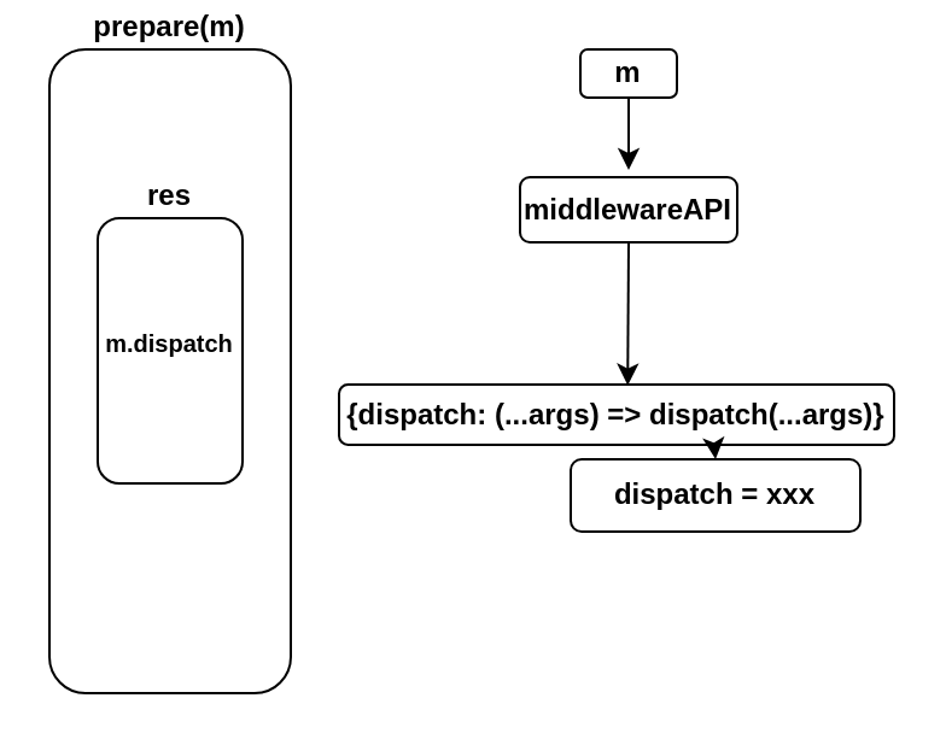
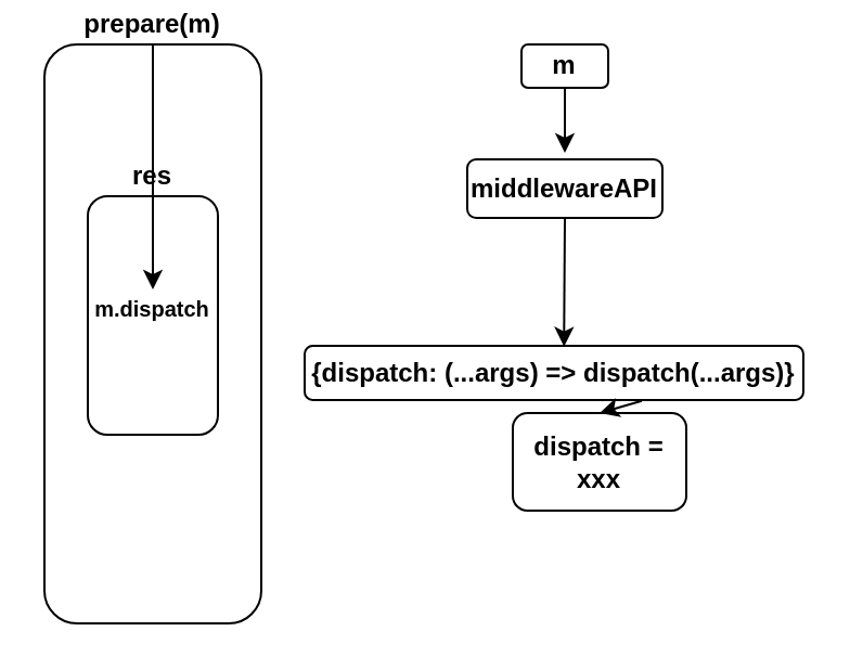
  <mxCell id="0" />
  <mxCell id="1" parent="0" />
  <mxCell id="2" value="&lt;b&gt;prepare(m)&lt;/b&gt;" style="rounded=1;whiteSpace=wrap;html=1;labelPosition=center;verticalLabelPosition=top;align=center;verticalAlign=bottom;" vertex="1" parent="1"><mxGeometry x="20" y="20" width="100" height="267" as="geometry" /></mxCell>
  <mxCell id="3" value="&lt;b&gt;res&lt;/b&gt;" style="rounded=1;whiteSpace=wrap;html=1;glass=0;labelPosition=center;verticalLabelPosition=top;align=center;verticalAlign=bottom;" vertex="1" parent="1"><mxGeometry x="40" y="90" width="60" height="110" as="geometry" /></mxCell>
  <mxCell id="4" value="&lt;b&gt;&lt;font style=&quot;font-size: 10px&quot;&gt;m.dispatch&lt;/font&gt;&lt;/b&gt;" style="text;html=1;strokeColor=none;fillColor=none;align=center;verticalAlign=middle;whiteSpace=wrap;rounded=0;glass=0;" vertex="1" parent="1"><mxGeometry x="50" y="133" width="40" height="17" as="geometry" /></mxCell>
+ <mxCell id="5" value="" style="endArrow=classic;html=1;exitX=0.5;exitY=0;exitDx=0;exitDy=0;" edge="1" parent="1" source="2" target="4"><mxGeometry width="50" height="50" relative="1" as="geometry"><mxPoint x="190" y="90" as="sourcePoint" /><mxPoint x="240" y="40" as="targetPoint" /></mxGeometry></mxCell>
  <mxCell id="6" value="&lt;b&gt;m&lt;/b&gt;" style="rounded=1;whiteSpace=wrap;html=1;glass=0;" vertex="1" parent="1"><mxGeometry x="240" y="20" width="40" height="20" as="geometry" /></mxCell>
  <mxCell id="7" value="" style="endArrow=classic;html=1;exitX=0.5;exitY=1;exitDx=0;exitDy=0;" edge="1" parent="1" source="6"><mxGeometry width="50" height="50" relative="1" as="geometry"><mxPoint x="240" y="100" as="sourcePoint" /><mxPoint x="260" y="70" as="targetPoint" /></mxGeometry></mxCell>
  <mxCell id="8" value="&lt;b&gt;middlewareAPI&lt;/b&gt;" style="rounded=1;whiteSpace=wrap;html=1;glass=0;" vertex="1" parent="1"><mxGeometry x="215" y="73" width="90" height="27" as="geometry" /></mxCell>
  <mxCell id="9" value="&lt;b&gt;{dispatch: (...args) =&amp;gt; dispatch(...args)}&lt;/b&gt;" style="rounded=1;whiteSpace=wrap;html=1;glass=0;" vertex="1" parent="1"><mxGeometry x="140" y="159" width="230" height="25" as="geometry" /></mxCell>
  <mxCell id="10" value="" style="endArrow=classic;html=1;exitX=0.5;exitY=1;exitDx=0;exitDy=0;entryX=0.52;entryY=0.013;entryDx=0;entryDy=0;entryPerimeter=0;" edge="1" parent="1" source="8" target="9"><mxGeometry width="50" height="50" relative="1" as="geometry"><mxPoint x="270" y="50" as="sourcePoint" /><mxPoint x="270" y="80" as="targetPoint" /></mxGeometry></mxCell>
- <mxCell id="11" value="&lt;b&gt;dispatch = xxx&lt;/b&gt;" style="rounded=1;whiteSpace=wrap;html=1;glass=0;" vertex="1" parent="1"><mxGeometry x="236" y="190" width="120" height="30" as="geometry" /></mxCell>
+ <mxCell id="11" value="&lt;b&gt;dispatch = xxx&lt;/b&gt;" style="rounded=1;whiteSpace=wrap;html=1;glass=0;" vertex="1" parent="1"><mxGeometry x="236" y="190" width="80" height="45" as="geometry" /></mxCell>
  <mxCell id="12" value="" style="endArrow=classic;html=1;entryX=0.5;entryY=0;entryDx=0;entryDy=0;exitX=0.676;exitY=1.014;exitDx=0;exitDy=0;exitPerimeter=0;" edge="1" parent="1" source="9" target="11"><mxGeometry width="50" height="50" relative="1" as="geometry"><mxPoint x="297" y="160" as="sourcePoint" /><mxPoint x="450" y="150" as="targetPoint" /></mxGeometry></mxCell>
